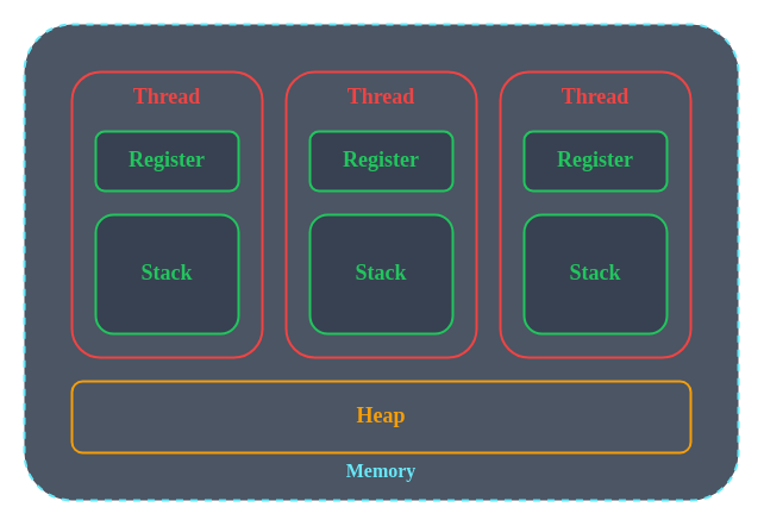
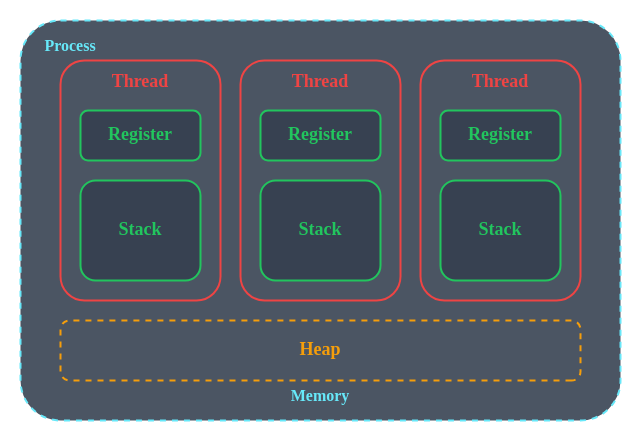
  <mxCell id="0" />
  <mxCell id="1" parent="0" />
  <mxCell id="2" value="" style="rounded=1;whiteSpace=wrap;html=1;arcSize=10;dashed=1;strokeColor=#67E8F9;strokeWidth=2;fillColor=#4B5563;fontColor=#67E8F9;" vertex="1" parent="1"><mxGeometry x="20" y="20" width="600" height="400" as="geometry" /></mxCell>
+ <mxCell id="3" value="&lt;b&gt;&lt;font style=&quot;&quot;&gt;Process&lt;/font&gt;&lt;/b&gt;" style="text;html=1;align=center;verticalAlign=middle;whiteSpace=wrap;rounded=0;fontSize=16;fontFamily=Tahoma;fontColor=#67E8F9;" vertex="1" parent="1"><mxGeometry x="40" y="30" width="60" height="30" as="geometry" /></mxCell>
  <mxCell id="4" value="&lt;b&gt;&lt;font style=&quot;color: rgb(103, 232, 249);&quot;&gt;Memory&lt;/font&gt;&lt;/b&gt;" style="text;html=1;align=center;verticalAlign=middle;whiteSpace=wrap;rounded=0;fontSize=16;fontFamily=Tahoma;" vertex="1" parent="1"><mxGeometry x="290" y="380" width="60" height="30" as="geometry" /></mxCell>
- <mxCell id="5" value="&lt;font style=&quot;font-size: 18px;&quot;&gt;Heap&lt;/font&gt;" style="rounded=1;whiteSpace=wrap;html=1;fontFamily=Tahoma;fillColor=none;strokeColor=#F59E0B;fontColor=#F59E0B;fontSize=24;fontStyle=1;strokeWidth=2;spacing=0;flipV=1;flipH=1;spacingTop=-7;" vertex="1" parent="1"><mxGeometry x="60" y="320" width="520" height="60" as="geometry" /></mxCell>
+ <mxCell id="5" value="&lt;font style=&quot;font-size: 18px;&quot;&gt;Heap&lt;/font&gt;" style="rounded=1;whiteSpace=wrap;html=1;fontFamily=Tahoma;fillColor=none;strokeColor=#F59E0B;fontColor=#F59E0B;fontSize=24;fontStyle=1;strokeWidth=2;spacing=0;flipV=1;flipH=1;spacingTop=-7;dashed=1;" vertex="1" parent="1"><mxGeometry x="60" y="320" width="520" height="60" as="geometry" /></mxCell>
  <mxCell id="6" value="&lt;font style=&quot;font-size: 18px;&quot;&gt;Thread&lt;/font&gt;" style="rounded=1;whiteSpace=wrap;html=1;fontFamily=Tahoma;fillColor=none;strokeColor=#EF4444;fontColor=#EF4444;fontSize=24;fontStyle=1;strokeWidth=2;spacing=0;flipV=1;flipH=1;verticalAlign=top;" vertex="1" parent="1"><mxGeometry x="60" y="60" width="160" height="240" as="geometry" /></mxCell>
  <mxCell id="7" value="&lt;font style=&quot;font-size: 18px; color: rgb(34, 197, 94);&quot;&gt;Register&lt;/font&gt;" style="rounded=1;whiteSpace=wrap;html=1;fontFamily=Tahoma;fillColor=#374151;strokeColor=#22C55E;fontColor=#F59E0B;fontSize=24;fontStyle=1;strokeWidth=2;spacing=0;flipV=1;flipH=1;spacingTop=-7;" vertex="1" parent="1"><mxGeometry x="80" y="110" width="120" height="50" as="geometry" /></mxCell>
  <mxCell id="8" value="&lt;font style=&quot;font-size: 18px; color: rgb(34, 197, 94);&quot;&gt;Stack&lt;/font&gt;" style="rounded=1;whiteSpace=wrap;html=1;fontFamily=Tahoma;fillColor=#374151;strokeColor=#22C55E;fontColor=#F59E0B;fontSize=24;fontStyle=1;strokeWidth=2;spacing=0;flipV=1;flipH=1;spacingTop=-7;" vertex="1" parent="1"><mxGeometry x="80" y="180" width="120" height="100" as="geometry" /></mxCell>
  <mxCell id="9" value="&lt;font style=&quot;font-size: 18px;&quot;&gt;Thread&lt;/font&gt;" style="rounded=1;whiteSpace=wrap;html=1;fontFamily=Tahoma;fillColor=none;strokeColor=#EF4444;fontColor=#EF4444;fontSize=24;fontStyle=1;strokeWidth=2;spacing=0;flipV=1;flipH=1;verticalAlign=top;" vertex="1" parent="1"><mxGeometry x="240" y="60" width="160" height="240" as="geometry" /></mxCell>
  <mxCell id="10" value="&lt;font style=&quot;font-size: 18px; color: rgb(34, 197, 94);&quot;&gt;Register&lt;/font&gt;" style="rounded=1;whiteSpace=wrap;html=1;fontFamily=Tahoma;fillColor=#374151;strokeColor=#22C55E;fontColor=#F59E0B;fontSize=24;fontStyle=1;strokeWidth=2;spacing=0;flipV=1;flipH=1;spacingTop=-7;" vertex="1" parent="1"><mxGeometry x="260" y="110" width="120" height="50" as="geometry" /></mxCell>
  <mxCell id="11" value="&lt;font style=&quot;font-size: 18px; color: rgb(34, 197, 94);&quot;&gt;Stack&lt;/font&gt;" style="rounded=1;whiteSpace=wrap;html=1;fontFamily=Tahoma;fillColor=#374151;strokeColor=#22C55E;fontColor=#F59E0B;fontSize=24;fontStyle=1;strokeWidth=2;spacing=0;flipV=1;flipH=1;spacingTop=-7;" vertex="1" parent="1"><mxGeometry x="260" y="180" width="120" height="100" as="geometry" /></mxCell>
  <mxCell id="12" value="&lt;font style=&quot;font-size: 18px;&quot;&gt;Thread&lt;/font&gt;" style="rounded=1;whiteSpace=wrap;html=1;fontFamily=Tahoma;fillColor=none;strokeColor=#EF4444;fontColor=#EF4444;fontSize=24;fontStyle=1;strokeWidth=2;spacing=0;flipV=1;flipH=1;verticalAlign=top;" vertex="1" parent="1"><mxGeometry x="420" y="60" width="160" height="240" as="geometry" /></mxCell>
  <mxCell id="13" value="&lt;font style=&quot;font-size: 18px; color: rgb(34, 197, 94);&quot;&gt;Register&lt;/font&gt;" style="rounded=1;whiteSpace=wrap;html=1;fontFamily=Tahoma;fillColor=#374151;strokeColor=#22C55E;fontColor=#F59E0B;fontSize=24;fontStyle=1;strokeWidth=2;spacing=0;flipV=1;flipH=1;spacingTop=-7;" vertex="1" parent="1"><mxGeometry x="440" y="110" width="120" height="50" as="geometry" /></mxCell>
  <mxCell id="14" value="&lt;font style=&quot;font-size: 18px; color: rgb(34, 197, 94);&quot;&gt;Stack&lt;/font&gt;" style="rounded=1;whiteSpace=wrap;html=1;fontFamily=Tahoma;fillColor=#374151;strokeColor=#22C55E;fontColor=#F59E0B;fontSize=24;fontStyle=1;strokeWidth=2;spacing=0;flipV=1;flipH=1;spacingTop=-7;" vertex="1" parent="1"><mxGeometry x="440" y="180" width="120" height="100" as="geometry" /></mxCell>
